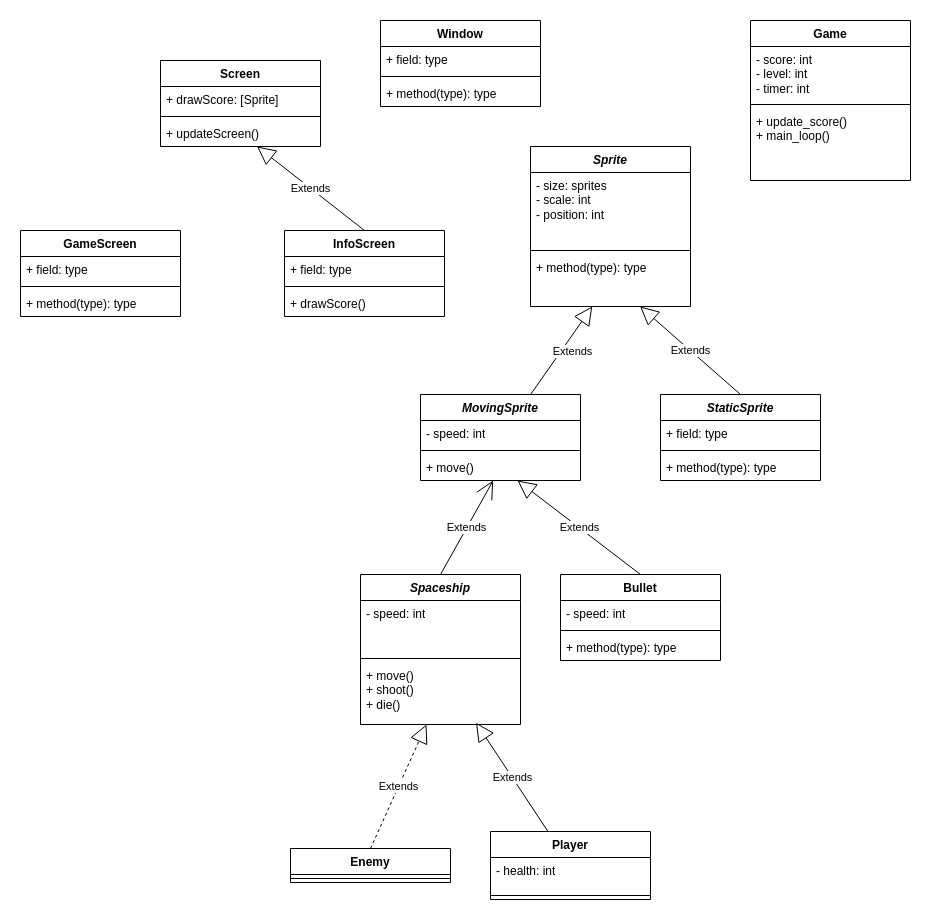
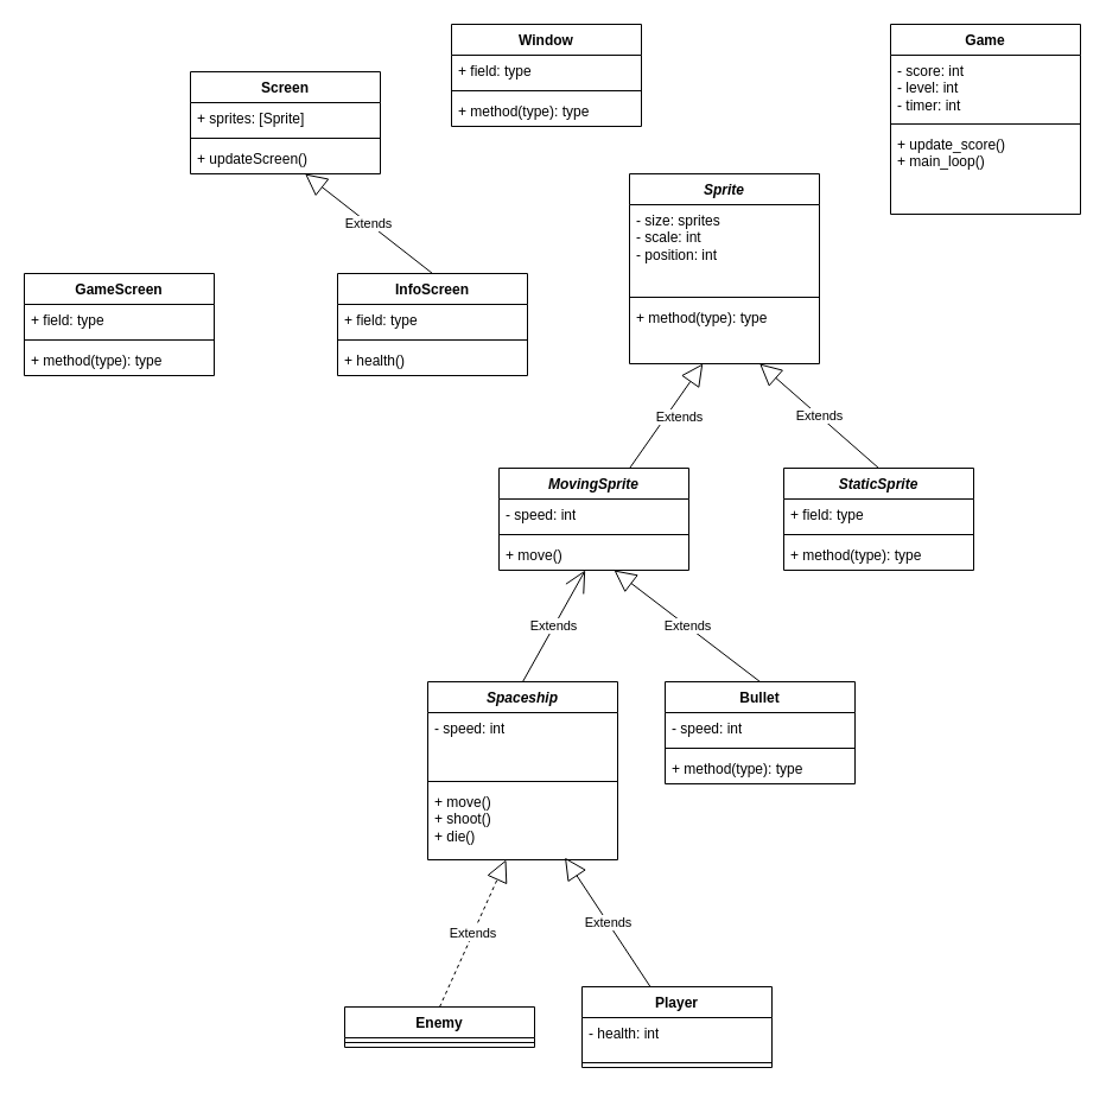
  <mxCell id="0" />
  <mxCell id="1" parent="0" />
  <mxCell id="2" value="Player" style="swimlane;fontStyle=1;align=center;verticalAlign=top;childLayout=stackLayout;horizontal=1;startSize=26;horizontalStack=0;resizeParent=1;resizeParentMax=0;resizeLast=0;collapsible=1;marginBottom=0;whiteSpace=wrap;html=1;" parent="1" vertex="1"><mxGeometry x="490" y="831" width="160" height="68" as="geometry" /></mxCell>
  <mxCell id="3" value="- health: int" style="text;strokeColor=none;fillColor=none;align=left;verticalAlign=top;spacingLeft=4;spacingRight=4;overflow=hidden;rotatable=0;points=[[0,0.5],[1,0.5]];portConstraint=eastwest;whiteSpace=wrap;html=1;" parent="2" vertex="1"><mxGeometry y="26" width="160" height="34" as="geometry" /></mxCell>
  <mxCell id="4" value="" style="line;strokeWidth=1;fillColor=none;align=left;verticalAlign=middle;spacingTop=-1;spacingLeft=3;spacingRight=3;rotatable=0;labelPosition=right;points=[];portConstraint=eastwest;strokeColor=inherit;" parent="2" vertex="1"><mxGeometry y="60" width="160" height="8" as="geometry" /></mxCell>
  <mxCell id="5" value="Bullet" style="swimlane;fontStyle=1;align=center;verticalAlign=top;childLayout=stackLayout;horizontal=1;startSize=26;horizontalStack=0;resizeParent=1;resizeParentMax=0;resizeLast=0;collapsible=1;marginBottom=0;whiteSpace=wrap;html=1;" parent="1" vertex="1"><mxGeometry x="560" y="574" width="160" height="86" as="geometry" /></mxCell>
  <mxCell id="6" value="- speed: int" style="text;strokeColor=none;fillColor=none;align=left;verticalAlign=top;spacingLeft=4;spacingRight=4;overflow=hidden;rotatable=0;points=[[0,0.5],[1,0.5]];portConstraint=eastwest;whiteSpace=wrap;html=1;" parent="5" vertex="1"><mxGeometry y="26" width="160" height="26" as="geometry" /></mxCell>
  <mxCell id="7" value="" style="line;strokeWidth=1;fillColor=none;align=left;verticalAlign=middle;spacingTop=-1;spacingLeft=3;spacingRight=3;rotatable=0;labelPosition=right;points=[];portConstraint=eastwest;strokeColor=inherit;" parent="5" vertex="1"><mxGeometry y="52" width="160" height="8" as="geometry" /></mxCell>
  <mxCell id="8" value="+ method(type): type" style="text;strokeColor=none;fillColor=none;align=left;verticalAlign=top;spacingLeft=4;spacingRight=4;overflow=hidden;rotatable=0;points=[[0,0.5],[1,0.5]];portConstraint=eastwest;whiteSpace=wrap;html=1;" parent="5" vertex="1"><mxGeometry y="60" width="160" height="26" as="geometry" /></mxCell>
  <mxCell id="9" value="Enemy" style="swimlane;fontStyle=1;align=center;verticalAlign=top;childLayout=stackLayout;horizontal=1;startSize=26;horizontalStack=0;resizeParent=1;resizeParentMax=0;resizeLast=0;collapsible=1;marginBottom=0;whiteSpace=wrap;html=1;" parent="1" vertex="1"><mxGeometry x="290" y="848" width="160" height="34" as="geometry" /></mxCell>
  <mxCell id="10" value="" style="line;strokeWidth=1;fillColor=none;align=left;verticalAlign=middle;spacingTop=-1;spacingLeft=3;spacingRight=3;rotatable=0;labelPosition=right;points=[];portConstraint=eastwest;strokeColor=inherit;" parent="9" vertex="1"><mxGeometry y="26" width="160" height="8" as="geometry" /></mxCell>
  <mxCell id="11" value="Screen" style="swimlane;fontStyle=1;align=center;verticalAlign=top;childLayout=stackLayout;horizontal=1;startSize=26;horizontalStack=0;resizeParent=1;resizeParentMax=0;resizeLast=0;collapsible=1;marginBottom=0;whiteSpace=wrap;html=1;" parent="1" vertex="1"><mxGeometry x="160" y="60" width="160" height="86" as="geometry" /></mxCell>
- <mxCell id="12" value="+ drawScore: [Sprite]" style="text;strokeColor=none;fillColor=none;align=left;verticalAlign=top;spacingLeft=4;spacingRight=4;overflow=hidden;rotatable=0;points=[[0,0.5],[1,0.5]];portConstraint=eastwest;whiteSpace=wrap;html=1;" parent="11" vertex="1"><mxGeometry y="26" width="160" height="26" as="geometry" /></mxCell>
+ <mxCell id="12" value="+ sprites: [Sprite]" style="text;strokeColor=none;fillColor=none;align=left;verticalAlign=top;spacingLeft=4;spacingRight=4;overflow=hidden;rotatable=0;points=[[0,0.5],[1,0.5]];portConstraint=eastwest;whiteSpace=wrap;html=1;" parent="11" vertex="1"><mxGeometry y="26" width="160" height="26" as="geometry" /></mxCell>
  <mxCell id="13" value="" style="line;strokeWidth=1;fillColor=none;align=left;verticalAlign=middle;spacingTop=-1;spacingLeft=3;spacingRight=3;rotatable=0;labelPosition=right;points=[];portConstraint=eastwest;strokeColor=inherit;" parent="11" vertex="1"><mxGeometry y="52" width="160" height="8" as="geometry" /></mxCell>
  <mxCell id="14" value="+ updateScreen()" style="text;strokeColor=none;fillColor=none;align=left;verticalAlign=top;spacingLeft=4;spacingRight=4;overflow=hidden;rotatable=0;points=[[0,0.5],[1,0.5]];portConstraint=eastwest;whiteSpace=wrap;html=1;" parent="11" vertex="1"><mxGeometry y="60" width="160" height="26" as="geometry" /></mxCell>
  <mxCell id="15" value="Game" style="swimlane;fontStyle=1;align=center;verticalAlign=top;childLayout=stackLayout;horizontal=1;startSize=26;horizontalStack=0;resizeParent=1;resizeParentMax=0;resizeLast=0;collapsible=1;marginBottom=0;whiteSpace=wrap;html=1;" parent="1" vertex="1"><mxGeometry x="750" y="20" width="160" height="160" as="geometry" /></mxCell>
  <mxCell id="16" value="- score: int&lt;br&gt;- level: int&lt;br&gt;- timer: int" style="text;strokeColor=none;fillColor=none;align=left;verticalAlign=top;spacingLeft=4;spacingRight=4;overflow=hidden;rotatable=0;points=[[0,0.5],[1,0.5]];portConstraint=eastwest;whiteSpace=wrap;html=1;" parent="15" vertex="1"><mxGeometry y="26" width="160" height="54" as="geometry" /></mxCell>
  <mxCell id="17" value="" style="line;strokeWidth=1;fillColor=none;align=left;verticalAlign=middle;spacingTop=-1;spacingLeft=3;spacingRight=3;rotatable=0;labelPosition=right;points=[];portConstraint=eastwest;strokeColor=inherit;" parent="15" vertex="1"><mxGeometry y="80" width="160" height="8" as="geometry" /></mxCell>
  <mxCell id="18" value="+ update_score()&lt;br&gt;+ main_loop()" style="text;strokeColor=none;fillColor=none;align=left;verticalAlign=top;spacingLeft=4;spacingRight=4;overflow=hidden;rotatable=0;points=[[0,0.5],[1,0.5]];portConstraint=eastwest;whiteSpace=wrap;html=1;" parent="15" vertex="1"><mxGeometry y="88" width="160" height="72" as="geometry" /></mxCell>
  <mxCell id="19" value="&lt;i&gt;Spaceship&lt;/i&gt;" style="swimlane;fontStyle=1;align=center;verticalAlign=top;childLayout=stackLayout;horizontal=1;startSize=26;horizontalStack=0;resizeParent=1;resizeParentMax=0;resizeLast=0;collapsible=1;marginBottom=0;whiteSpace=wrap;html=1;" parent="1" vertex="1"><mxGeometry x="360" y="574" width="160" height="150" as="geometry" /></mxCell>
  <mxCell id="20" value="- speed: int" style="text;strokeColor=none;fillColor=none;align=left;verticalAlign=top;spacingLeft=4;spacingRight=4;overflow=hidden;rotatable=0;points=[[0,0.5],[1,0.5]];portConstraint=eastwest;whiteSpace=wrap;html=1;" parent="19" vertex="1"><mxGeometry y="26" width="160" height="54" as="geometry" /></mxCell>
  <mxCell id="21" value="" style="line;strokeWidth=1;fillColor=none;align=left;verticalAlign=middle;spacingTop=-1;spacingLeft=3;spacingRight=3;rotatable=0;labelPosition=right;points=[];portConstraint=eastwest;strokeColor=inherit;" parent="19" vertex="1"><mxGeometry y="80" width="160" height="8" as="geometry" /></mxCell>
  <mxCell id="22" value="+ move()&lt;br&gt;+ shoot()&lt;br&gt;+ die()" style="text;strokeColor=none;fillColor=none;align=left;verticalAlign=top;spacingLeft=4;spacingRight=4;overflow=hidden;rotatable=0;points=[[0,0.5],[1,0.5]];portConstraint=eastwest;whiteSpace=wrap;html=1;" parent="19" vertex="1"><mxGeometry y="88" width="160" height="62" as="geometry" /></mxCell>
  <mxCell id="23" value="Extends" style="endArrow=block;endSize=16;endFill=0;html=1;rounded=0;exitX=0.5;exitY=0;exitDx=0;exitDy=0;dashed=1;" parent="1" source="9" target="22" edge="1"><mxGeometry width="160" relative="1" as="geometry"><mxPoint x="590" y="746" as="sourcePoint" /><mxPoint x="530" y="776" as="targetPoint" /></mxGeometry></mxCell>
  <mxCell id="24" value="Extends" style="endArrow=block;endSize=16;endFill=0;html=1;rounded=0;entryX=0.722;entryY=0.97;entryDx=0;entryDy=0;entryPerimeter=0;" parent="1" source="2" target="22" edge="1"><mxGeometry width="160" relative="1" as="geometry"><mxPoint x="590" y="746" as="sourcePoint" /><mxPoint x="750" y="746" as="targetPoint" /></mxGeometry></mxCell>
  <mxCell id="25" value="&lt;i&gt;Sprite&lt;/i&gt;" style="swimlane;fontStyle=1;align=center;verticalAlign=top;childLayout=stackLayout;horizontal=1;startSize=26;horizontalStack=0;resizeParent=1;resizeParentMax=0;resizeLast=0;collapsible=1;marginBottom=0;whiteSpace=wrap;html=1;" parent="1" vertex="1"><mxGeometry x="530" y="146" width="160" height="160" as="geometry" /></mxCell>
  <mxCell id="26" value="- size: sprites&lt;br&gt;- scale: int&lt;br&gt;- position: int" style="text;strokeColor=none;fillColor=none;align=left;verticalAlign=top;spacingLeft=4;spacingRight=4;overflow=hidden;rotatable=0;points=[[0,0.5],[1,0.5]];portConstraint=eastwest;whiteSpace=wrap;html=1;" parent="25" vertex="1"><mxGeometry y="26" width="160" height="74" as="geometry" /></mxCell>
  <mxCell id="27" value="" style="line;strokeWidth=1;fillColor=none;align=left;verticalAlign=middle;spacingTop=-1;spacingLeft=3;spacingRight=3;rotatable=0;labelPosition=right;points=[];portConstraint=eastwest;strokeColor=inherit;" parent="25" vertex="1"><mxGeometry y="100" width="160" height="8" as="geometry" /></mxCell>
  <mxCell id="28" value="+ method(type): type" style="text;strokeColor=none;fillColor=none;align=left;verticalAlign=top;spacingLeft=4;spacingRight=4;overflow=hidden;rotatable=0;points=[[0,0.5],[1,0.5]];portConstraint=eastwest;whiteSpace=wrap;html=1;" parent="25" vertex="1"><mxGeometry y="108" width="160" height="52" as="geometry" /></mxCell>
  <mxCell id="29" value="Extends" style="endArrow=block;endSize=16;endFill=0;html=1;rounded=0;exitX=0.5;exitY=0;exitDx=0;exitDy=0;" parent="1" source="5" target="34" edge="1"><mxGeometry width="160" relative="1" as="geometry"><mxPoint x="500" y="224" as="sourcePoint" /><mxPoint x="660" y="224" as="targetPoint" /></mxGeometry></mxCell>
  <mxCell id="30" value="Extends" style="endArrow=open;endSize=16;endFill=0;html=1;rounded=0;exitX=0.5;exitY=0;exitDx=0;exitDy=0;" parent="1" source="19" target="34" edge="1"><mxGeometry width="160" relative="1" as="geometry"><mxPoint x="380" y="524" as="sourcePoint" /><mxPoint x="540" y="524" as="targetPoint" /></mxGeometry></mxCell>
  <mxCell id="31" value="&lt;i&gt;MovingSprite&lt;/i&gt;" style="swimlane;fontStyle=1;align=center;verticalAlign=top;childLayout=stackLayout;horizontal=1;startSize=26;horizontalStack=0;resizeParent=1;resizeParentMax=0;resizeLast=0;collapsible=1;marginBottom=0;whiteSpace=wrap;html=1;" parent="1" vertex="1"><mxGeometry x="420" y="394" width="160" height="86" as="geometry" /></mxCell>
  <mxCell id="32" value="- speed: int" style="text;strokeColor=none;fillColor=none;align=left;verticalAlign=top;spacingLeft=4;spacingRight=4;overflow=hidden;rotatable=0;points=[[0,0.5],[1,0.5]];portConstraint=eastwest;whiteSpace=wrap;html=1;" parent="31" vertex="1"><mxGeometry y="26" width="160" height="26" as="geometry" /></mxCell>
  <mxCell id="33" value="" style="line;strokeWidth=1;fillColor=none;align=left;verticalAlign=middle;spacingTop=-1;spacingLeft=3;spacingRight=3;rotatable=0;labelPosition=right;points=[];portConstraint=eastwest;strokeColor=inherit;" parent="31" vertex="1"><mxGeometry y="52" width="160" height="8" as="geometry" /></mxCell>
  <mxCell id="34" value="+ move()" style="text;strokeColor=none;fillColor=none;align=left;verticalAlign=top;spacingLeft=4;spacingRight=4;overflow=hidden;rotatable=0;points=[[0,0.5],[1,0.5]];portConstraint=eastwest;whiteSpace=wrap;html=1;" parent="31" vertex="1"><mxGeometry y="60" width="160" height="26" as="geometry" /></mxCell>
  <mxCell id="35" value="Extends" style="endArrow=block;endSize=16;endFill=0;html=1;rounded=0;" parent="1" source="31" target="28" edge="1"><mxGeometry x="0.125" y="-10" width="160" relative="1" as="geometry"><mxPoint x="570" y="264" as="sourcePoint" /><mxPoint x="730" y="264" as="targetPoint" /><mxPoint x="-1" as="offset" /></mxGeometry></mxCell>
  <mxCell id="36" value="&lt;i&gt;StaticSprite&lt;/i&gt;" style="swimlane;fontStyle=1;align=center;verticalAlign=top;childLayout=stackLayout;horizontal=1;startSize=26;horizontalStack=0;resizeParent=1;resizeParentMax=0;resizeLast=0;collapsible=1;marginBottom=0;whiteSpace=wrap;html=1;" parent="1" vertex="1"><mxGeometry x="660" y="394" width="160" height="86" as="geometry" /></mxCell>
  <mxCell id="37" value="+ field: type" style="text;strokeColor=none;fillColor=none;align=left;verticalAlign=top;spacingLeft=4;spacingRight=4;overflow=hidden;rotatable=0;points=[[0,0.5],[1,0.5]];portConstraint=eastwest;whiteSpace=wrap;html=1;" parent="36" vertex="1"><mxGeometry y="26" width="160" height="26" as="geometry" /></mxCell>
  <mxCell id="38" value="" style="line;strokeWidth=1;fillColor=none;align=left;verticalAlign=middle;spacingTop=-1;spacingLeft=3;spacingRight=3;rotatable=0;labelPosition=right;points=[];portConstraint=eastwest;strokeColor=inherit;" parent="36" vertex="1"><mxGeometry y="52" width="160" height="8" as="geometry" /></mxCell>
  <mxCell id="39" value="+ method(type): type" style="text;strokeColor=none;fillColor=none;align=left;verticalAlign=top;spacingLeft=4;spacingRight=4;overflow=hidden;rotatable=0;points=[[0,0.5],[1,0.5]];portConstraint=eastwest;whiteSpace=wrap;html=1;" parent="36" vertex="1"><mxGeometry y="60" width="160" height="26" as="geometry" /></mxCell>
  <mxCell id="40" value="Extends" style="endArrow=block;endSize=16;endFill=0;html=1;rounded=0;exitX=0.5;exitY=0;exitDx=0;exitDy=0;" parent="1" source="36" target="28" edge="1"><mxGeometry width="160" relative="1" as="geometry"><mxPoint x="570" y="364" as="sourcePoint" /><mxPoint x="730" y="364" as="targetPoint" /></mxGeometry></mxCell>
  <mxCell id="41" value="GameScreen" style="swimlane;fontStyle=1;align=center;verticalAlign=top;childLayout=stackLayout;horizontal=1;startSize=26;horizontalStack=0;resizeParent=1;resizeParentMax=0;resizeLast=0;collapsible=1;marginBottom=0;whiteSpace=wrap;html=1;" parent="1" vertex="1"><mxGeometry x="20" y="230" width="160" height="86" as="geometry" /></mxCell>
  <mxCell id="42" value="+ field: type" style="text;strokeColor=none;fillColor=none;align=left;verticalAlign=top;spacingLeft=4;spacingRight=4;overflow=hidden;rotatable=0;points=[[0,0.5],[1,0.5]];portConstraint=eastwest;whiteSpace=wrap;html=1;" parent="41" vertex="1"><mxGeometry y="26" width="160" height="26" as="geometry" /></mxCell>
  <mxCell id="43" value="" style="line;strokeWidth=1;fillColor=none;align=left;verticalAlign=middle;spacingTop=-1;spacingLeft=3;spacingRight=3;rotatable=0;labelPosition=right;points=[];portConstraint=eastwest;strokeColor=inherit;" parent="41" vertex="1"><mxGeometry y="52" width="160" height="8" as="geometry" /></mxCell>
  <mxCell id="44" value="+ method(type): type" style="text;strokeColor=none;fillColor=none;align=left;verticalAlign=top;spacingLeft=4;spacingRight=4;overflow=hidden;rotatable=0;points=[[0,0.5],[1,0.5]];portConstraint=eastwest;whiteSpace=wrap;html=1;" parent="41" vertex="1"><mxGeometry y="60" width="160" height="26" as="geometry" /></mxCell>
  <mxCell id="45" value="InfoScreen" style="swimlane;fontStyle=1;align=center;verticalAlign=top;childLayout=stackLayout;horizontal=1;startSize=26;horizontalStack=0;resizeParent=1;resizeParentMax=0;resizeLast=0;collapsible=1;marginBottom=0;whiteSpace=wrap;html=1;" parent="1" vertex="1"><mxGeometry x="284" y="230" width="160" height="86" as="geometry" /></mxCell>
  <mxCell id="46" value="+ field: type" style="text;strokeColor=none;fillColor=none;align=left;verticalAlign=top;spacingLeft=4;spacingRight=4;overflow=hidden;rotatable=0;points=[[0,0.5],[1,0.5]];portConstraint=eastwest;whiteSpace=wrap;html=1;" parent="45" vertex="1"><mxGeometry y="26" width="160" height="26" as="geometry" /></mxCell>
  <mxCell id="47" value="" style="line;strokeWidth=1;fillColor=none;align=left;verticalAlign=middle;spacingTop=-1;spacingLeft=3;spacingRight=3;rotatable=0;labelPosition=right;points=[];portConstraint=eastwest;strokeColor=inherit;" parent="45" vertex="1"><mxGeometry y="52" width="160" height="8" as="geometry" /></mxCell>
- <mxCell id="48" value="+ drawScore()" style="text;strokeColor=none;fillColor=none;align=left;verticalAlign=top;spacingLeft=4;spacingRight=4;overflow=hidden;rotatable=0;points=[[0,0.5],[1,0.5]];portConstraint=eastwest;whiteSpace=wrap;html=1;" parent="45" vertex="1"><mxGeometry y="60" width="160" height="26" as="geometry" /></mxCell>
+ <mxCell id="48" value="+ health()" style="text;strokeColor=none;fillColor=none;align=left;verticalAlign=top;spacingLeft=4;spacingRight=4;overflow=hidden;rotatable=0;points=[[0,0.5],[1,0.5]];portConstraint=eastwest;whiteSpace=wrap;html=1;" parent="45" vertex="1"><mxGeometry y="60" width="160" height="26" as="geometry" /></mxCell>
  <mxCell id="49" value="Extends" style="endArrow=block;endSize=16;endFill=0;html=1;rounded=0;exitX=0.5;exitY=0;exitDx=0;exitDy=0;" parent="1" source="45" target="14" edge="1"><mxGeometry width="160" relative="1" as="geometry"><mxPoint x="330" y="220" as="sourcePoint" /><mxPoint x="490" y="220" as="targetPoint" /></mxGeometry></mxCell>
  <mxCell id="50" value="Window" style="swimlane;fontStyle=1;align=center;verticalAlign=top;childLayout=stackLayout;horizontal=1;startSize=26;horizontalStack=0;resizeParent=1;resizeParentMax=0;resizeLast=0;collapsible=1;marginBottom=0;whiteSpace=wrap;html=1;" parent="1" vertex="1"><mxGeometry x="380" y="20" width="160" height="86" as="geometry" /></mxCell>
  <mxCell id="51" value="+ field: type" style="text;strokeColor=none;fillColor=none;align=left;verticalAlign=top;spacingLeft=4;spacingRight=4;overflow=hidden;rotatable=0;points=[[0,0.5],[1,0.5]];portConstraint=eastwest;whiteSpace=wrap;html=1;" parent="50" vertex="1"><mxGeometry y="26" width="160" height="26" as="geometry" /></mxCell>
  <mxCell id="52" value="" style="line;strokeWidth=1;fillColor=none;align=left;verticalAlign=middle;spacingTop=-1;spacingLeft=3;spacingRight=3;rotatable=0;labelPosition=right;points=[];portConstraint=eastwest;strokeColor=inherit;" parent="50" vertex="1"><mxGeometry y="52" width="160" height="8" as="geometry" /></mxCell>
  <mxCell id="53" value="+ method(type): type" style="text;strokeColor=none;fillColor=none;align=left;verticalAlign=top;spacingLeft=4;spacingRight=4;overflow=hidden;rotatable=0;points=[[0,0.5],[1,0.5]];portConstraint=eastwest;whiteSpace=wrap;html=1;" parent="50" vertex="1"><mxGeometry y="60" width="160" height="26" as="geometry" /></mxCell>
